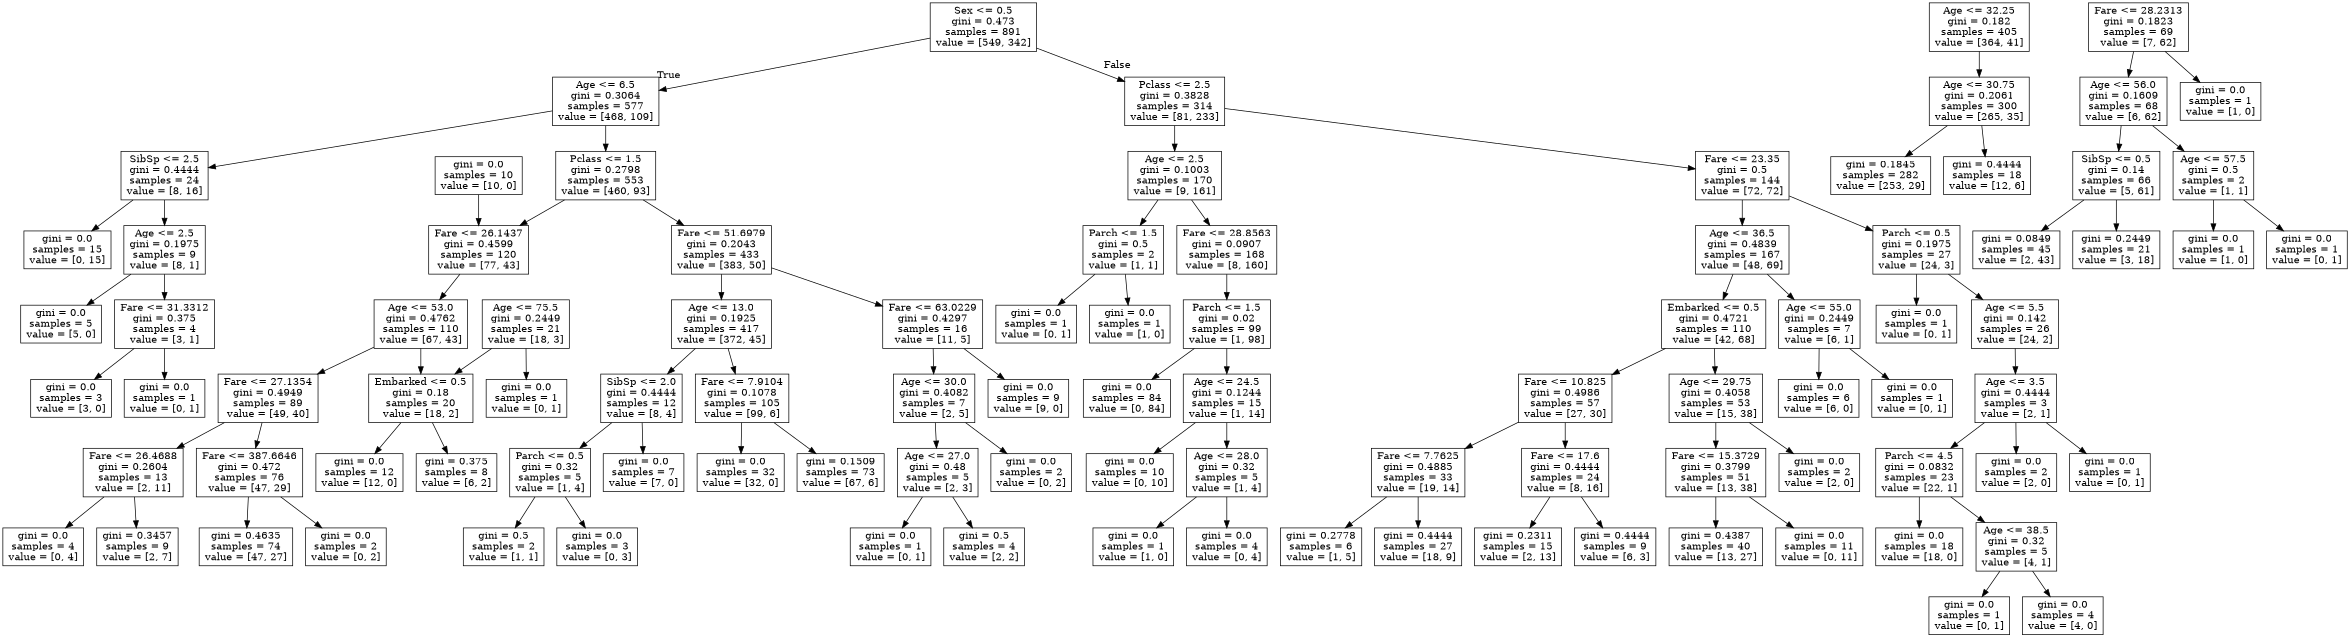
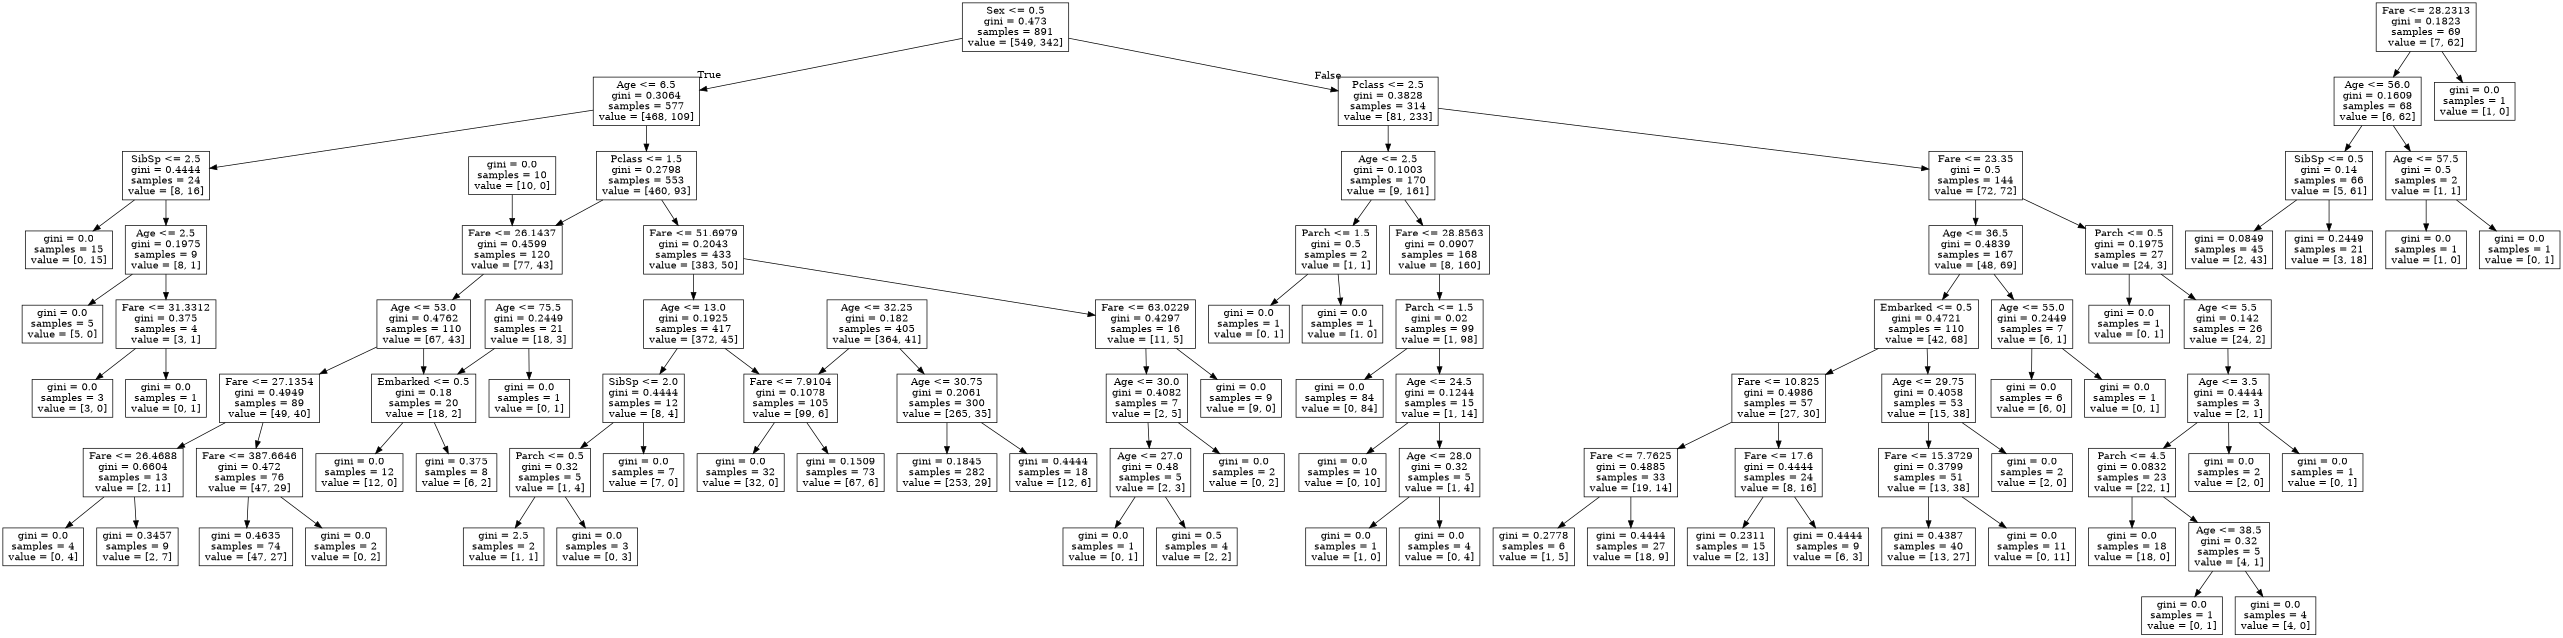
  digraph {
    node [shape=box]
    n1 [label="Sex <= 0.5\ngini = 0.473\nsamples = 891\nvalue = [549, 342]"]
    n2 [label="Age <= 6.5\ngini = 0.3064\nsamples = 577\nvalue = [468, 109]"]
    n3 [label="Pclass <= 2.5\ngini = 0.3828\nsamples = 314\nvalue = [81, 233]"]
    n4 [label="SibSp <= 2.5\ngini = 0.4444\nsamples = 24\nvalue = [8, 16]"]
    n5 [label="Pclass <= 1.5\ngini = 0.2798\nsamples = 553\nvalue = [460, 93]"]
    n6 [label="Age <= 2.5\ngini = 0.1003\nsamples = 170\nvalue = [9, 161]"]
    n7 [label="Fare <= 23.35\ngini = 0.5\nsamples = 144\nvalue = [72, 72]"]
    n8 [label="gini = 0.0\nsamples = 15\nvalue = [0, 15]"]
    n9 [label="Age <= 2.5\ngini = 0.1975\nsamples = 9\nvalue = [8, 1]"]
    n10 [label="Fare <= 26.1437\ngini = 0.4599\nsamples = 120\nvalue = [77, 43]"]
    n11 [label="Fare <= 51.6979\ngini = 0.2043\nsamples = 433\nvalue = [383, 50]"]
    n12 [label="gini = 0.0\nsamples = 5\nvalue = [5, 0]"]
    n13 [label="Fare <= 31.3312\ngini = 0.375\nsamples = 4\nvalue = [3, 1]"]
    n14 [label="gini = 0.0\nsamples = 3\nvalue = [3, 0]"]
    n15 [label="gini = 0.0\nsamples = 1\nvalue = [0, 1]"]
    n16 [label="Age <= 53.0\ngini = 0.4762\nsamples = 110\nvalue = [67, 43]"]
    n17 [label="Age <= 13.0\ngini = 0.1925\nsamples = 417\nvalue = [372, 45]"]
    n18 [label="Fare <= 63.0229\ngini = 0.4297\nsamples = 16\nvalue = [11, 5]"]
    n19 [label="gini = 0.0\nsamples = 10\nvalue = [10, 0]"]
    n20 [label="Fare <= 27.1354\ngini = 0.4949\nsamples = 89\nvalue = [49, 40]"]
    n21 [label="Embarked <= 0.5\ngini = 0.18\nsamples = 20\nvalue = [18, 2]"]
-   n22 [label="Fare <= 26.4688\ngini = 0.2604\nsamples = 13\nvalue = [2, 11]"]
+   n22 [label="Fare <= 26.4688\ngini = 0.6604\nsamples = 13\nvalue = [2, 11]"]
    n23 [label="Fare <= 387.6646\ngini = 0.472\nsamples = 76\nvalue = [47, 29]"]
    n24 [label="Age <= 75.5\ngini = 0.2449\nsamples = 21\nvalue = [18, 3]"]
    n25 [label="gini = 0.0\nsamples = 1\nvalue = [0, 1]"]
    n26 [label="gini = 0.0\nsamples = 4\nvalue = [0, 4]"]
    n27 [label="gini = 0.3457\nsamples = 9\nvalue = [2, 7]"]
    n28 [label="gini = 0.4635\nsamples = 74\nvalue = [47, 27]"]
    n29 [label="gini = 0.0\nsamples = 2\nvalue = [0, 2]"]
    n30 [label="gini = 0.0\nsamples = 12\nvalue = [12, 0]"]
    n31 [label="gini = 0.375\nsamples = 8\nvalue = [6, 2]"]
    n32 [label="SibSp <= 2.0\ngini = 0.4444\nsamples = 12\nvalue = [8, 4]"]
    n33 [label="Fare <= 7.9104\ngini = 0.1078\nsamples = 105\nvalue = [99, 6]"]
    n34 [label="Age <= 30.0\ngini = 0.4082\nsamples = 7\nvalue = [2, 5]"]
    n35 [label="gini = 0.0\nsamples = 9\nvalue = [9, 0]"]
    n36 [label="Parch <= 0.5\ngini = 0.32\nsamples = 5\nvalue = [1, 4]"]
    n37 [label="gini = 0.0\nsamples = 7\nvalue = [7, 0]"]
    n38 [label="Age <= 32.25\ngini = 0.182\nsamples = 405\nvalue = [364, 41]"]
    n39 [label="Age <= 30.75\ngini = 0.2061\nsamples = 300\nvalue = [265, 35]"]
-   n40 [label="gini = 0.5\nsamples = 2\nvalue = [1, 1]"]
+   n40 [label="gini = 2.5\nsamples = 2\nvalue = [1, 1]"]
    n41 [label="gini = 0.0\nsamples = 3\nvalue = [0, 3]"]
    n42 [label="gini = 0.1845\nsamples = 282\nvalue = [253, 29]"]
    n43 [label="gini = 0.4444\nsamples = 18\nvalue = [12, 6]"]
    n44 [label="gini = 0.0\nsamples = 32\nvalue = [32, 0]"]
    n45 [label="gini = 0.1509\nsamples = 73\nvalue = [67, 6]"]
    n46 [label="Age <= 27.0\ngini = 0.48\nsamples = 5\nvalue = [2, 3]"]
    n47 [label="gini = 0.0\nsamples = 2\nvalue = [0, 2]"]
    n48 [label="gini = 0.0\nsamples = 1\nvalue = [0, 1]"]
    n49 [label="gini = 0.5\nsamples = 4\nvalue = [2, 2]"]
    n50 [label="Parch <= 1.5\ngini = 0.5\nsamples = 2\nvalue = [1, 1]"]
    n51 [label="Fare <= 28.8563\ngini = 0.0907\nsamples = 168\nvalue = [8, 160]"]
    n52 [label="Age <= 36.5\ngini = 0.4839\nsamples = 167\nvalue = [48, 69]"]
    n53 [label="Parch <= 0.5\ngini = 0.1975\nsamples = 27\nvalue = [24, 3]"]
    n54 [label="gini = 0.0\nsamples = 1\nvalue = [0, 1]"]
    n55 [label="gini = 0.0\nsamples = 1\nvalue = [1, 0]"]
    n56 [label="Parch <= 1.5\ngini = 0.02\nsamples = 99\nvalue = [1, 98]"]
    n57 [label="Fare <= 28.2313\ngini = 0.1823\nsamples = 69\nvalue = [7, 62]"]
    n58 [label="Age <= 56.0\ngini = 0.1609\nsamples = 68\nvalue = [6, 62]"]
    n59 [label="gini = 0.0\nsamples = 1\nvalue = [1, 0]"]
    n60 [label="gini = 0.0\nsamples = 84\nvalue = [0, 84]"]
    n61 [label="Age <= 24.5\ngini = 0.1244\nsamples = 15\nvalue = [1, 14]"]
    n62 [label="SibSp <= 0.5\ngini = 0.14\nsamples = 66\nvalue = [5, 61]"]
    n63 [label="Age <= 57.5\ngini = 0.5\nsamples = 2\nvalue = [1, 1]"]
    n64 [label="gini = 0.0849\nsamples = 45\nvalue = [2, 43]"]
    n65 [label="gini = 0.2449\nsamples = 21\nvalue = [3, 18]"]
    n66 [label="gini = 0.0\nsamples = 1\nvalue = [1, 0]"]
    n67 [label="gini = 0.0\nsamples = 1\nvalue = [0, 1]"]
    n68 [label="gini = 0.0\nsamples = 10\nvalue = [0, 10]"]
    n69 [label="Age <= 28.0\ngini = 0.32\nsamples = 5\nvalue = [1, 4]"]
    n70 [label="gini = 0.0\nsamples = 1\nvalue = [1, 0]"]
    n71 [label="gini = 0.0\nsamples = 4\nvalue = [0, 4]"]
    n72 [label="Embarked <= 0.5\ngini = 0.4721\nsamples = 110\nvalue = [42, 68]"]
    n73 [label="Age <= 55.0\ngini = 0.2449\nsamples = 7\nvalue = [6, 1]"]
    n74 [label="gini = 0.0\nsamples = 1\nvalue = [0, 1]"]
    n75 [label="Age <= 5.5\ngini = 0.142\nsamples = 26\nvalue = [24, 2]"]
    n76 [label="Fare <= 10.825\ngini = 0.4986\nsamples = 57\nvalue = [27, 30]"]
    n77 [label="Age <= 29.75\ngini = 0.4058\nsamples = 53\nvalue = [15, 38]"]
    n78 [label="gini = 0.0\nsamples = 6\nvalue = [6, 0]"]
    n79 [label="gini = 0.0\nsamples = 1\nvalue = [0, 1]"]
    n80 [label="Fare <= 7.7625\ngini = 0.4885\nsamples = 33\nvalue = [19, 14]"]
    n81 [label="Fare <= 17.6\ngini = 0.4444\nsamples = 24\nvalue = [8, 16]"]
    n82 [label="Fare <= 15.3729\ngini = 0.3799\nsamples = 51\nvalue = [13, 38]"]
    n83 [label="gini = 0.0\nsamples = 2\nvalue = [2, 0]"]
    n84 [label="gini = 0.2778\nsamples = 6\nvalue = [1, 5]"]
    n85 [label="gini = 0.4444\nsamples = 27\nvalue = [18, 9]"]
    n86 [label="gini = 0.2311\nsamples = 15\nvalue = [2, 13]"]
    n87 [label="gini = 0.4444\nsamples = 9\nvalue = [6, 3]"]
    n88 [label="gini = 0.4387\nsamples = 40\nvalue = [13, 27]"]
    n89 [label="gini = 0.0\nsamples = 11\nvalue = [0, 11]"]
    n90 [label="Age <= 3.5\ngini = 0.4444\nsamples = 3\nvalue = [2, 1]"]
    n91 [label="Parch <= 4.5\ngini = 0.0832\nsamples = 23\nvalue = [22, 1]"]
    n92 [label="gini = 0.0\nsamples = 2\nvalue = [2, 0]"]
    n93 [label="gini = 0.0\nsamples = 1\nvalue = [0, 1]"]
    n94 [label="gini = 0.0\nsamples = 18\nvalue = [18, 0]"]
    n95 [label="Age <= 38.5\ngini = 0.32\nsamples = 5\nvalue = [4, 1]"]
    n96 [label="gini = 0.0\nsamples = 1\nvalue = [0, 1]"]
    n97 [label="gini = 0.0\nsamples = 4\nvalue = [4, 0]"]
    n1 -> n2 [headlabel=True labelangle=45 labeldistance=2.5]
    n1 -> n3 [headlabel=False labelangle=-45 labeldistance=2.5]
    n2 -> n4
    n2 -> n5
    n3 -> n6
    n3 -> n7
    n4 -> n8
    n4 -> n9
    n5 -> n10
    n5 -> n11
    n6 -> n50
    n6 -> n51
    n7 -> n52
    n7 -> n53
    n9 -> n12
    n9 -> n13
    n10 -> n16
    n11 -> n17
    n11 -> n18
    n13 -> n14
    n13 -> n15
    n16 -> n20
    n16 -> n21
    n17 -> n32
    n17 -> n33
    n18 -> n34
    n18 -> n35
    n19 -> n10
    n20 -> n22
    n20 -> n23
    n21 -> n30
    n21 -> n31
    n22 -> n26
    n22 -> n27
    n23 -> n28
    n23 -> n29
    n24 -> n21
    n24 -> n25
    n32 -> n36
    n32 -> n37
    n33 -> n44
    n33 -> n45
    n34 -> n46
    n34 -> n47
    n36 -> n40
    n36 -> n41
+   n38 -> n33
    n38 -> n39
    n39 -> n42
    n39 -> n43
    n46 -> n48
    n46 -> n49
    n50 -> n54
    n50 -> n55
    n51 -> n56
    n52 -> n72
    n52 -> n73
    n53 -> n74
    n53 -> n75
    n56 -> n60
    n56 -> n61
    n57 -> n58
    n57 -> n59
    n58 -> n62
    n58 -> n63
    n61 -> n68
    n61 -> n69
    n62 -> n64
    n62 -> n65
    n63 -> n66
    n63 -> n67
    n69 -> n70
    n69 -> n71
    n72 -> n76
    n72 -> n77
    n73 -> n78
    n73 -> n79
    n75 -> n90
    n76 -> n80
    n76 -> n81
    n77 -> n82
    n77 -> n83
    n80 -> n84
    n80 -> n85
    n81 -> n86
    n81 -> n87
    n82 -> n88
    n82 -> n89
    n90 -> n91
    n90 -> n92
    n90 -> n93
    n91 -> n94
    n91 -> n95
    n95 -> n96
    n95 -> n97
  }
